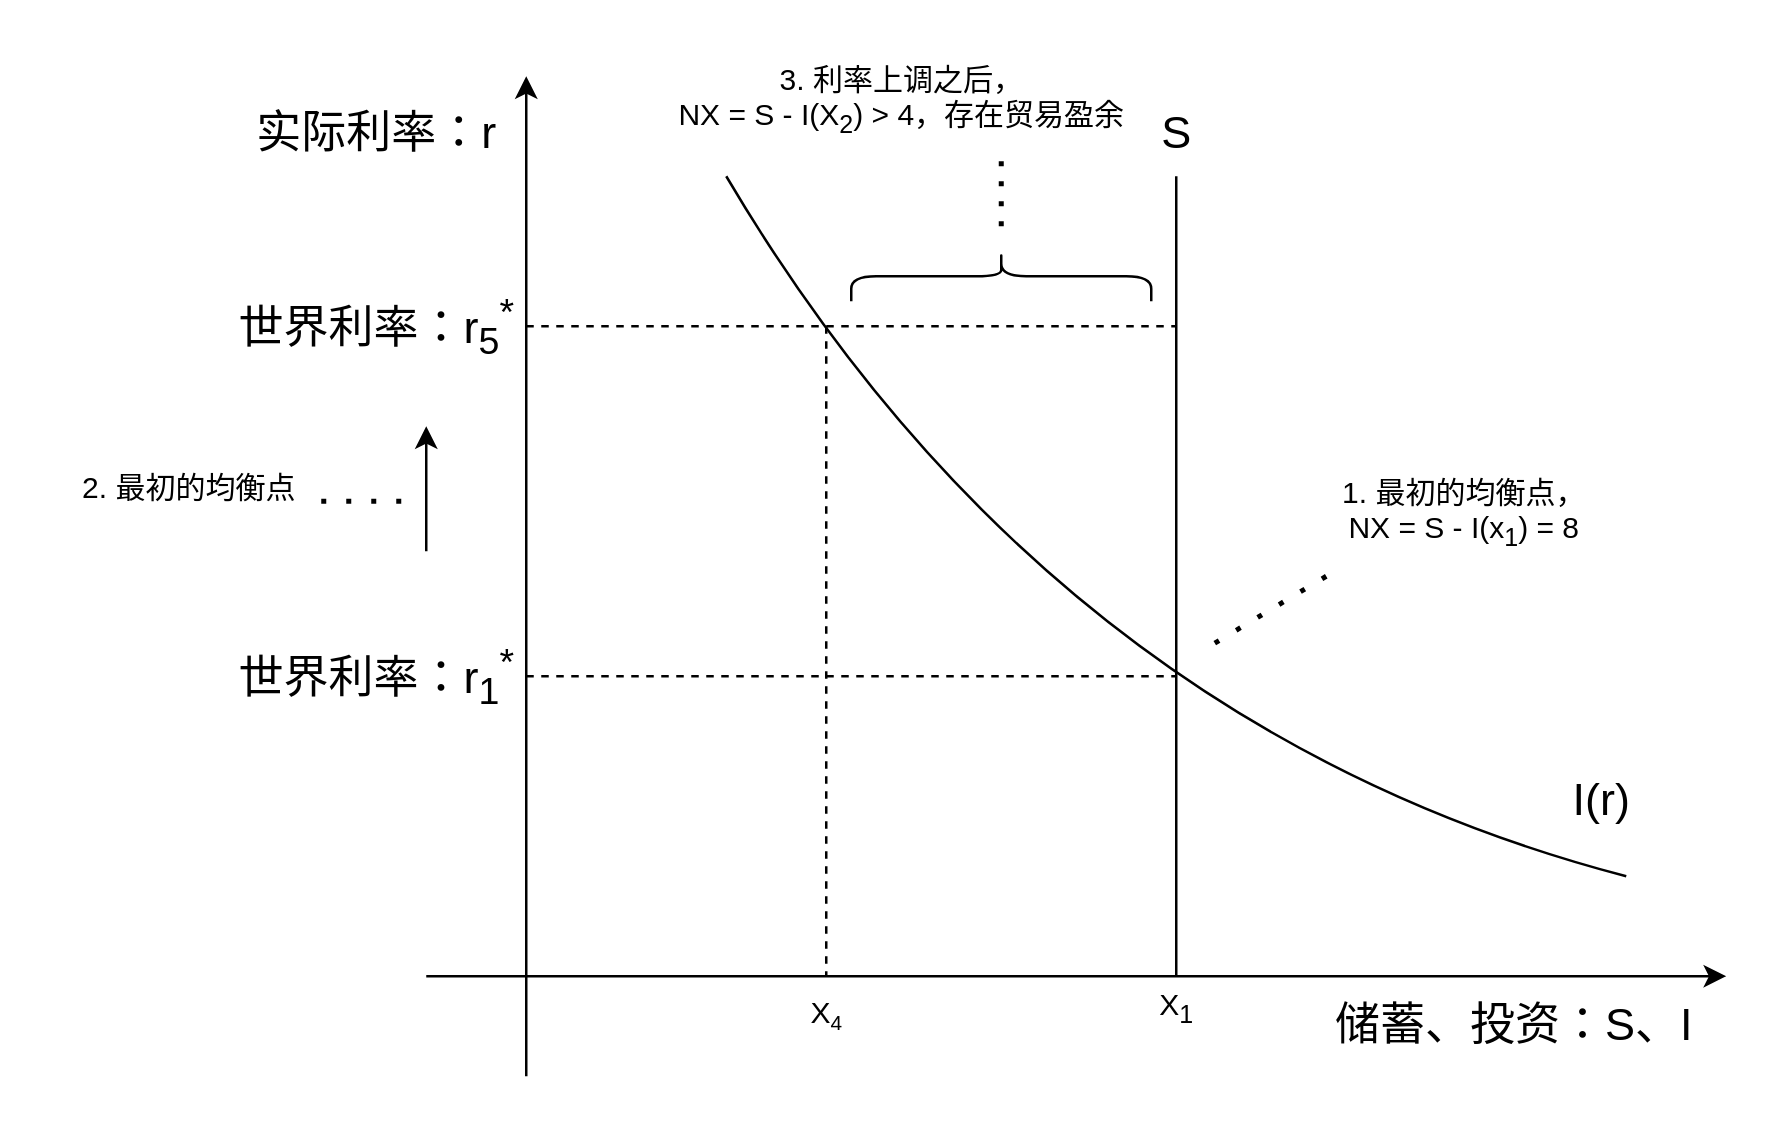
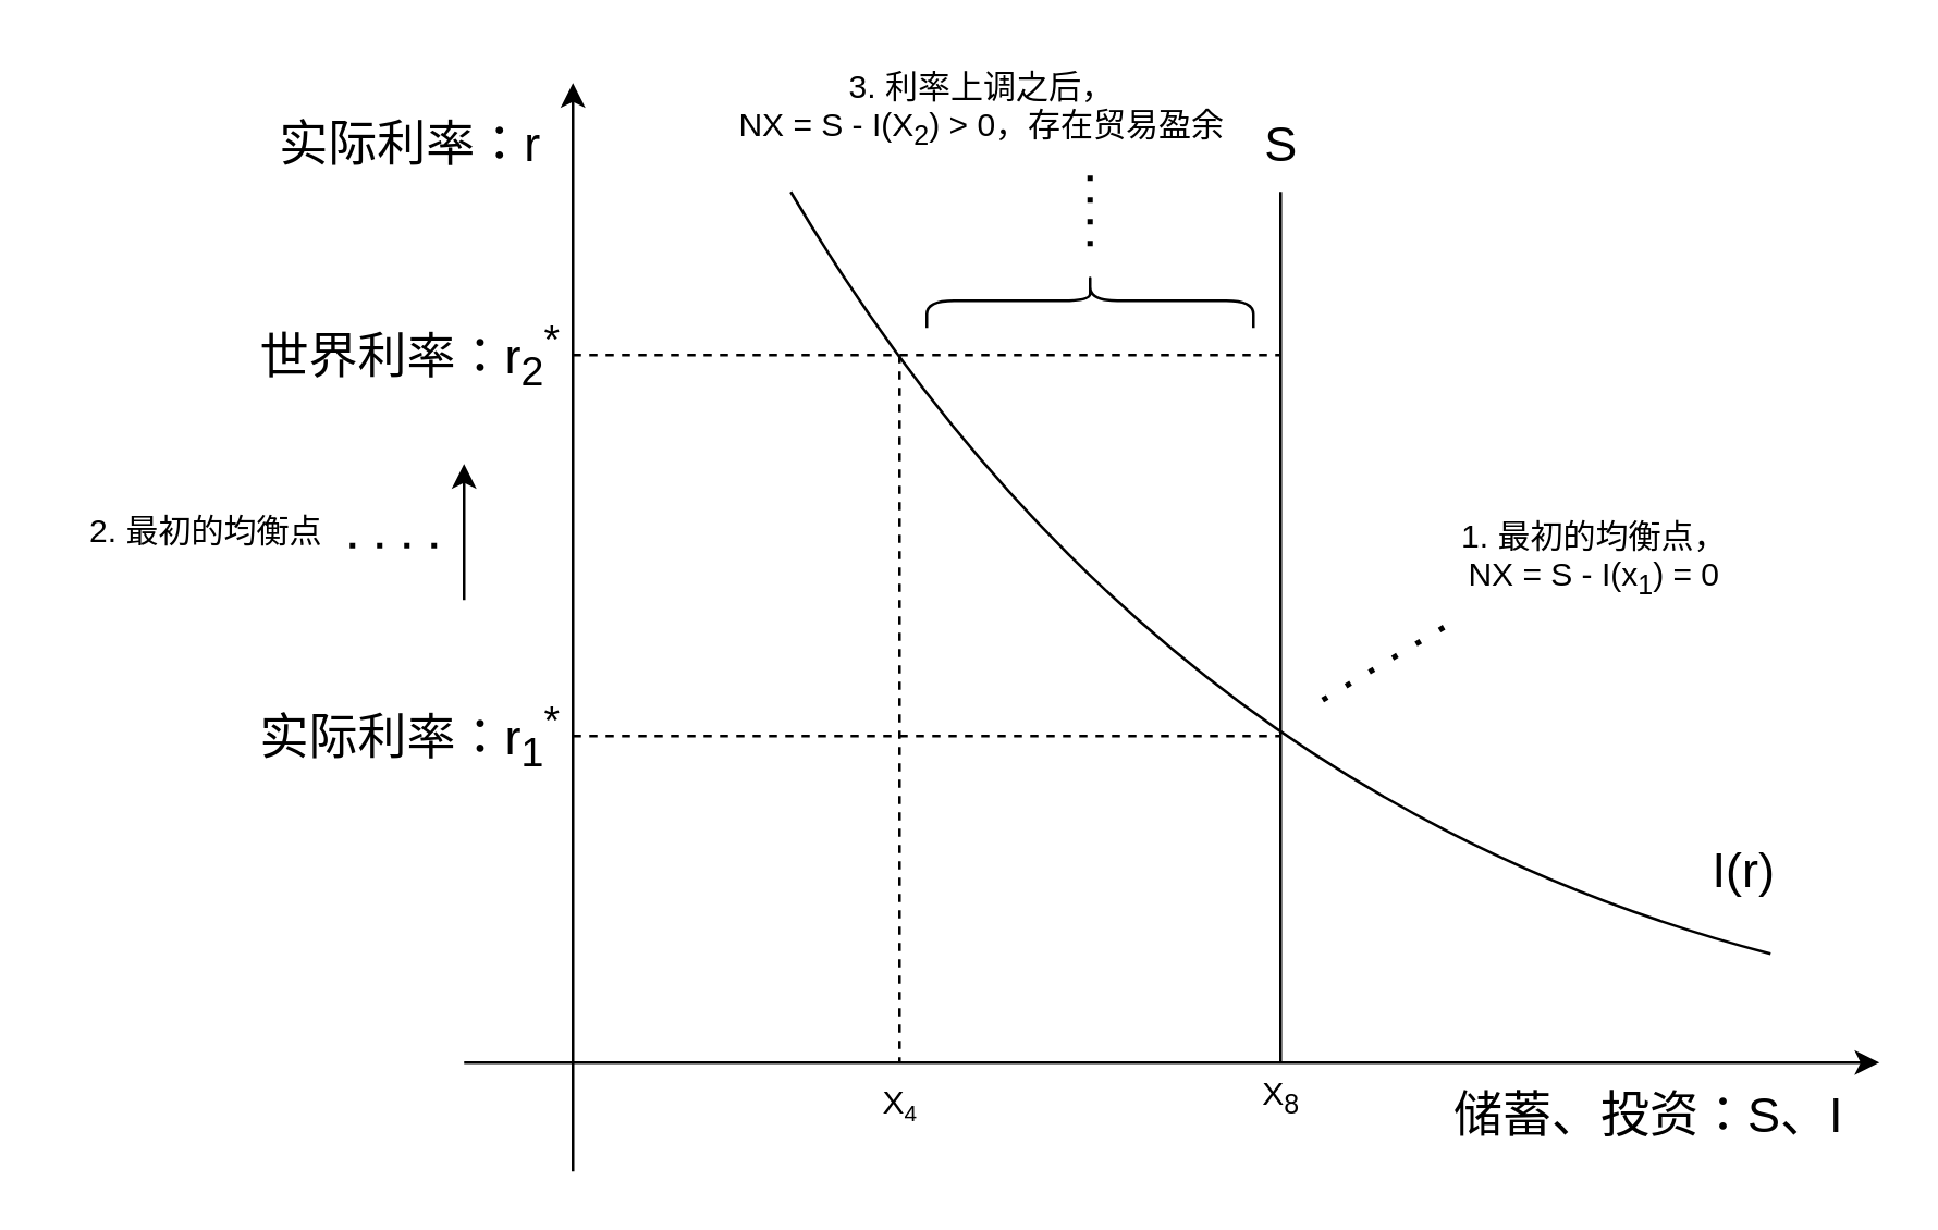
  <mxCell id="0" />
  <mxCell id="1" parent="0" />
  <mxCell id="2" value="" style="endArrow=classic;html=1;rounded=0;" parent="1" edge="1"><mxGeometry width="50" height="50" relative="1" as="geometry"><mxPoint x="170" y="390" as="sourcePoint" /><mxPoint x="690" y="390" as="targetPoint" /></mxGeometry></mxCell>
  <mxCell id="3" value="" style="endArrow=classic;html=1;rounded=0;" parent="1" edge="1"><mxGeometry width="50" height="50" relative="1" as="geometry"><mxPoint x="210" y="430" as="sourcePoint" /><mxPoint x="210" y="30" as="targetPoint" /></mxGeometry></mxCell>
  <mxCell id="4" value="" style="endArrow=none;html=1;rounded=0;curved=1;" parent="1" edge="1"><mxGeometry width="50" height="50" relative="1" as="geometry"><mxPoint x="290" y="70" as="sourcePoint" /><mxPoint x="650" y="350" as="targetPoint" /><Array as="points"><mxPoint x="420" y="290" /></Array></mxGeometry></mxCell>
  <mxCell id="5" value="" style="endArrow=none;html=1;rounded=0;" parent="1" edge="1"><mxGeometry width="50" height="50" relative="1" as="geometry"><mxPoint x="470" y="390" as="sourcePoint" /><mxPoint x="470" y="70" as="targetPoint" /></mxGeometry></mxCell>
  <mxCell id="6" value="" style="endArrow=none;dashed=1;html=1;rounded=0;" parent="1" edge="1"><mxGeometry width="50" height="50" relative="1" as="geometry"><mxPoint x="210" y="270" as="sourcePoint" /><mxPoint x="470" y="270" as="targetPoint" /></mxGeometry></mxCell>
  <mxCell id="7" value="&lt;font style=&quot;font-size: 18px;&quot;&gt;S&lt;/font&gt;" style="text;html=1;align=center;verticalAlign=middle;resizable=0;points=[];autosize=1;strokeColor=none;fillColor=none;" parent="1" vertex="1"><mxGeometry x="450" y="33" width="40" height="40" as="geometry" /></mxCell>
  <mxCell id="8" value="&lt;font style=&quot;font-size: 18px;&quot;&gt;I(r)&lt;/font&gt;" style="text;html=1;align=center;verticalAlign=middle;resizable=0;points=[];autosize=1;strokeColor=none;fillColor=none;" parent="1" vertex="1"><mxGeometry x="615" y="300" width="50" height="40" as="geometry" /></mxCell>
  <mxCell id="9" value="&lt;font style=&quot;font-size: 18px;&quot;&gt;储蓄、投资：S、I&lt;/font&gt;" style="text;html=1;align=center;verticalAlign=middle;resizable=0;points=[];autosize=1;strokeColor=none;fillColor=none;" parent="1" vertex="1"><mxGeometry x="520" y="390" width="170" height="40" as="geometry" /></mxCell>
  <mxCell id="10" value="&lt;font style=&quot;font-size: 18px;&quot;&gt;实际利率：r&lt;/font&gt;" style="text;html=1;align=center;verticalAlign=middle;resizable=0;points=[];autosize=1;strokeColor=none;fillColor=none;" parent="1" vertex="1"><mxGeometry x="90" y="33" width="120" height="40" as="geometry" /></mxCell>
- <mxCell id="11" value="&lt;font style=&quot;font-size: 18px;&quot;&gt;世界利率：r&lt;sub&gt;1&lt;/sub&gt;&lt;sup&gt;*&lt;/sup&gt;&lt;/font&gt;" style="text;html=1;align=center;verticalAlign=middle;resizable=0;points=[];autosize=1;strokeColor=none;fillColor=none;" parent="1" vertex="1"><mxGeometry x="85" y="250" width="130" height="40" as="geometry" /></mxCell>
+ <mxCell id="11" value="&lt;font style=&quot;font-size: 18px;&quot;&gt;实际利率：r&lt;sub&gt;1&lt;/sub&gt;&lt;sup&gt;*&lt;/sup&gt;&lt;/font&gt;" style="text;html=1;align=center;verticalAlign=middle;resizable=0;points=[];autosize=1;strokeColor=none;fillColor=none;" parent="1" vertex="1"><mxGeometry x="85" y="250" width="130" height="40" as="geometry" /></mxCell>
  <mxCell id="12" value="" style="endArrow=none;dashed=1;html=1;rounded=0;" edge="1" parent="1"><mxGeometry width="50" height="50" relative="1" as="geometry"><mxPoint x="210" y="130" as="sourcePoint" /><mxPoint x="470" y="130" as="targetPoint" /></mxGeometry></mxCell>
- <mxCell id="13" value="&lt;font style=&quot;font-size: 18px;&quot;&gt;世界利率：r&lt;sub&gt;5&lt;/sub&gt;&lt;sup&gt;*&lt;/sup&gt;&lt;/font&gt;" style="text;html=1;align=center;verticalAlign=middle;resizable=0;points=[];autosize=1;strokeColor=none;fillColor=none;" vertex="1" parent="1"><mxGeometry x="85" y="110" width="130" height="40" as="geometry" /></mxCell>
+ <mxCell id="13" value="&lt;font style=&quot;font-size: 18px;&quot;&gt;世界利率：r&lt;sub&gt;2&lt;/sub&gt;&lt;sup&gt;*&lt;/sup&gt;&lt;/font&gt;" style="text;html=1;align=center;verticalAlign=middle;resizable=0;points=[];autosize=1;strokeColor=none;fillColor=none;" vertex="1" parent="1"><mxGeometry x="85" y="110" width="130" height="40" as="geometry" /></mxCell>
  <mxCell id="14" value="" style="endArrow=classic;html=1;rounded=0;" edge="1" parent="1"><mxGeometry width="50" height="50" relative="1" as="geometry"><mxPoint x="170" y="220" as="sourcePoint" /><mxPoint x="170" y="170" as="targetPoint" /></mxGeometry></mxCell>
  <mxCell id="15" value="" style="endArrow=none;dashed=1;html=1;dashPattern=1 4;strokeWidth=2;rounded=0;" edge="1" parent="1"><mxGeometry width="50" height="50" relative="1" as="geometry"><mxPoint x="160" y="200" as="sourcePoint" /><mxPoint x="120" y="200" as="targetPoint" /></mxGeometry></mxCell>
  <mxCell id="16" value="2. 最初的均衡点" style="text;html=1;align=center;verticalAlign=middle;resizable=0;points=[];autosize=1;strokeColor=none;fillColor=none;" vertex="1" parent="1"><mxGeometry x="20" y="180" width="110" height="30" as="geometry" /></mxCell>
  <mxCell id="17" value="" style="endArrow=none;dashed=1;html=1;dashPattern=1 4;strokeWidth=2;rounded=0;" edge="1" parent="1"><mxGeometry width="50" height="50" relative="1" as="geometry"><mxPoint x="530" y="230" as="sourcePoint" /><mxPoint x="480" y="260" as="targetPoint" /></mxGeometry></mxCell>
- <mxCell id="18" value="1. 最初的均衡点，&lt;br&gt;NX = S - I(x&lt;sub&gt;1&lt;/sub&gt;) = 8" style="text;html=1;align=center;verticalAlign=middle;resizable=0;points=[];autosize=1;strokeColor=none;fillColor=none;" vertex="1" parent="1"><mxGeometry x="525" y="185" width="120" height="40" as="geometry" /></mxCell>
+ <mxCell id="18" value="1. 最初的均衡点，&lt;br&gt;NX = S - I(x&lt;sub&gt;1&lt;/sub&gt;) = 0" style="text;html=1;align=center;verticalAlign=middle;resizable=0;points=[];autosize=1;strokeColor=none;fillColor=none;" vertex="1" parent="1"><mxGeometry x="525" y="185" width="120" height="40" as="geometry" /></mxCell>
  <mxCell id="19" value="" style="endArrow=none;dashed=1;html=1;rounded=0;" edge="1" parent="1"><mxGeometry width="50" height="50" relative="1" as="geometry"><mxPoint x="330" y="130" as="sourcePoint" /><mxPoint x="330" y="390" as="targetPoint" /></mxGeometry></mxCell>
- <mxCell id="20" value="X&lt;sub&gt;1&lt;/sub&gt;" style="text;html=1;align=center;verticalAlign=middle;resizable=0;points=[];autosize=1;strokeColor=none;fillColor=none;" vertex="1" parent="1"><mxGeometry x="450" y="388" width="40" height="30" as="geometry" /></mxCell>
+ <mxCell id="20" value="X&lt;sub&gt;8&lt;/sub&gt;" style="text;html=1;align=center;verticalAlign=middle;resizable=0;points=[];autosize=1;strokeColor=none;fillColor=none;" vertex="1" parent="1"><mxGeometry x="450" y="388" width="40" height="30" as="geometry" /></mxCell>
  <mxCell id="21" value="X&lt;span style=&quot;font-size: 10px;&quot;&gt;&lt;sub&gt;4&lt;/sub&gt;&lt;/span&gt;" style="text;html=1;align=center;verticalAlign=middle;resizable=0;points=[];autosize=1;strokeColor=none;fillColor=none;" vertex="1" parent="1"><mxGeometry x="310" y="390" width="40" height="30" as="geometry" /></mxCell>
- <mxCell id="22" value="3. 利率上调之后，&lt;br&gt;NX = S - I(X&lt;sub&gt;2&lt;/sub&gt;) &amp;gt; 4，存在贸易盈余" style="text;html=1;align=center;verticalAlign=middle;resizable=0;points=[];autosize=1;strokeColor=none;fillColor=none;" vertex="1" parent="1"><mxGeometry x="260" y="20" width="200" height="40" as="geometry" /></mxCell>
+ <mxCell id="22" value="3. 利率上调之后，&lt;br&gt;NX = S - I(X&lt;sub&gt;2&lt;/sub&gt;) &amp;gt; 0，存在贸易盈余" style="text;html=1;align=center;verticalAlign=middle;resizable=0;points=[];autosize=1;strokeColor=none;fillColor=none;" vertex="1" parent="1"><mxGeometry x="260" y="20" width="200" height="40" as="geometry" /></mxCell>
  <mxCell id="23" value="" style="shape=curlyBracket;whiteSpace=wrap;html=1;rounded=1;labelPosition=left;verticalLabelPosition=middle;align=right;verticalAlign=middle;rotation=90;" vertex="1" parent="1"><mxGeometry x="390" y="50" width="20" height="120" as="geometry" /></mxCell>
  <mxCell id="24" value="" style="endArrow=none;dashed=1;html=1;dashPattern=1 3;strokeWidth=2;rounded=0;" edge="1" parent="1"><mxGeometry width="50" height="50" relative="1" as="geometry"><mxPoint x="400" y="90" as="sourcePoint" /><mxPoint x="400" y="60" as="targetPoint" /></mxGeometry></mxCell>
